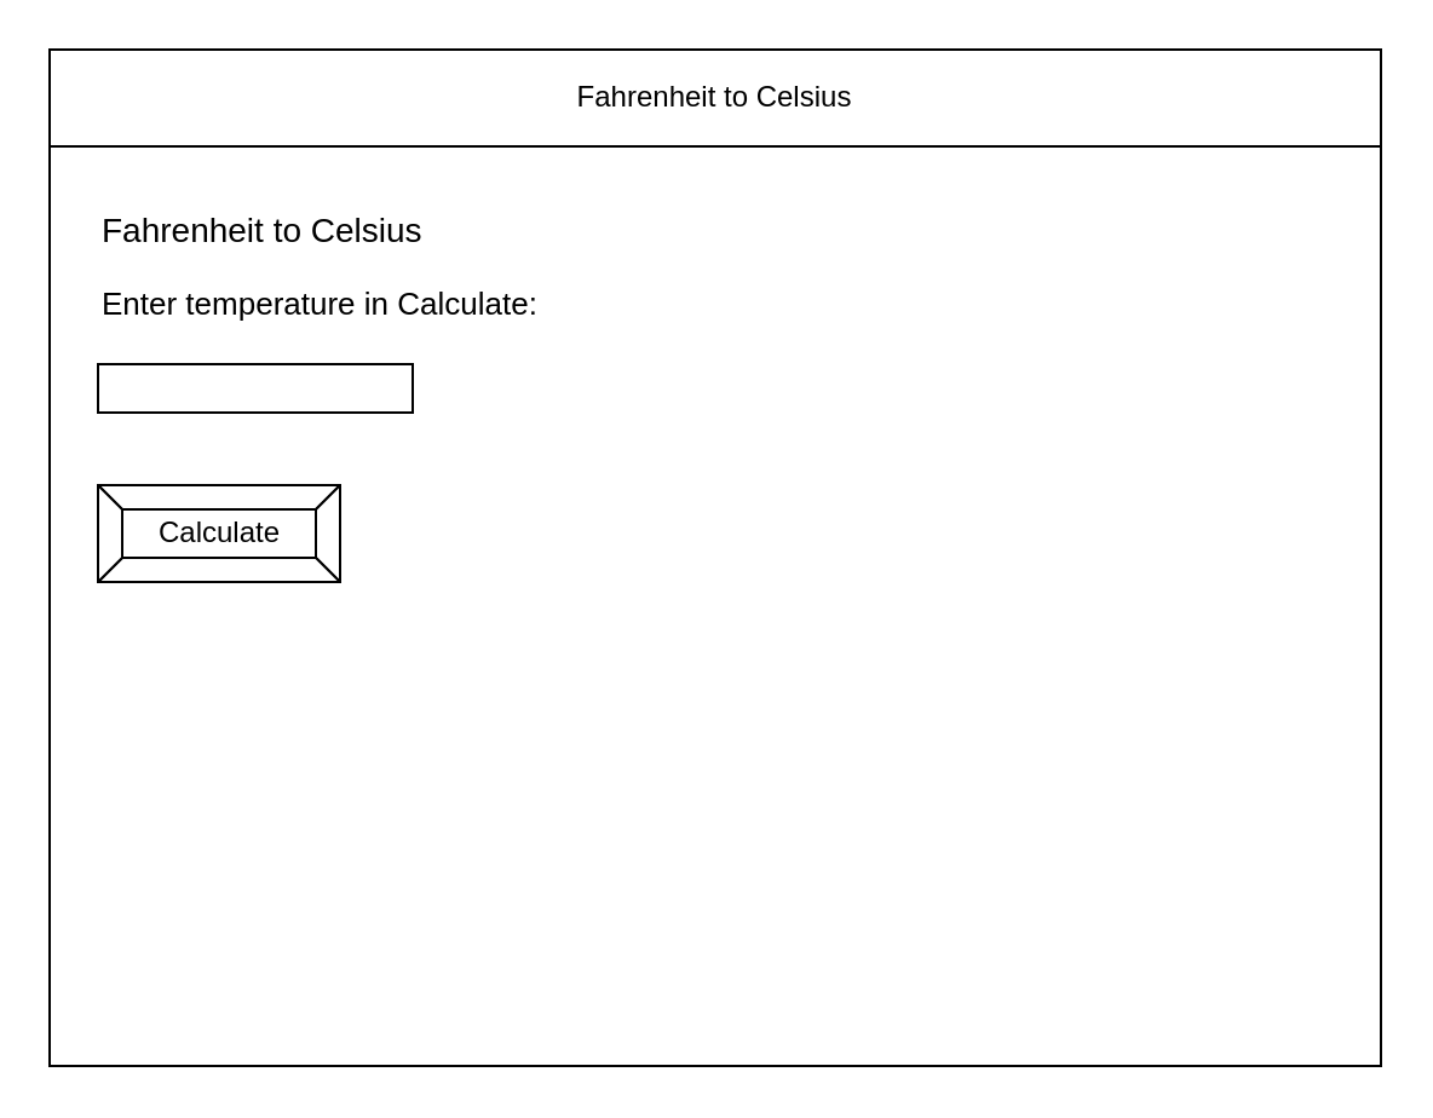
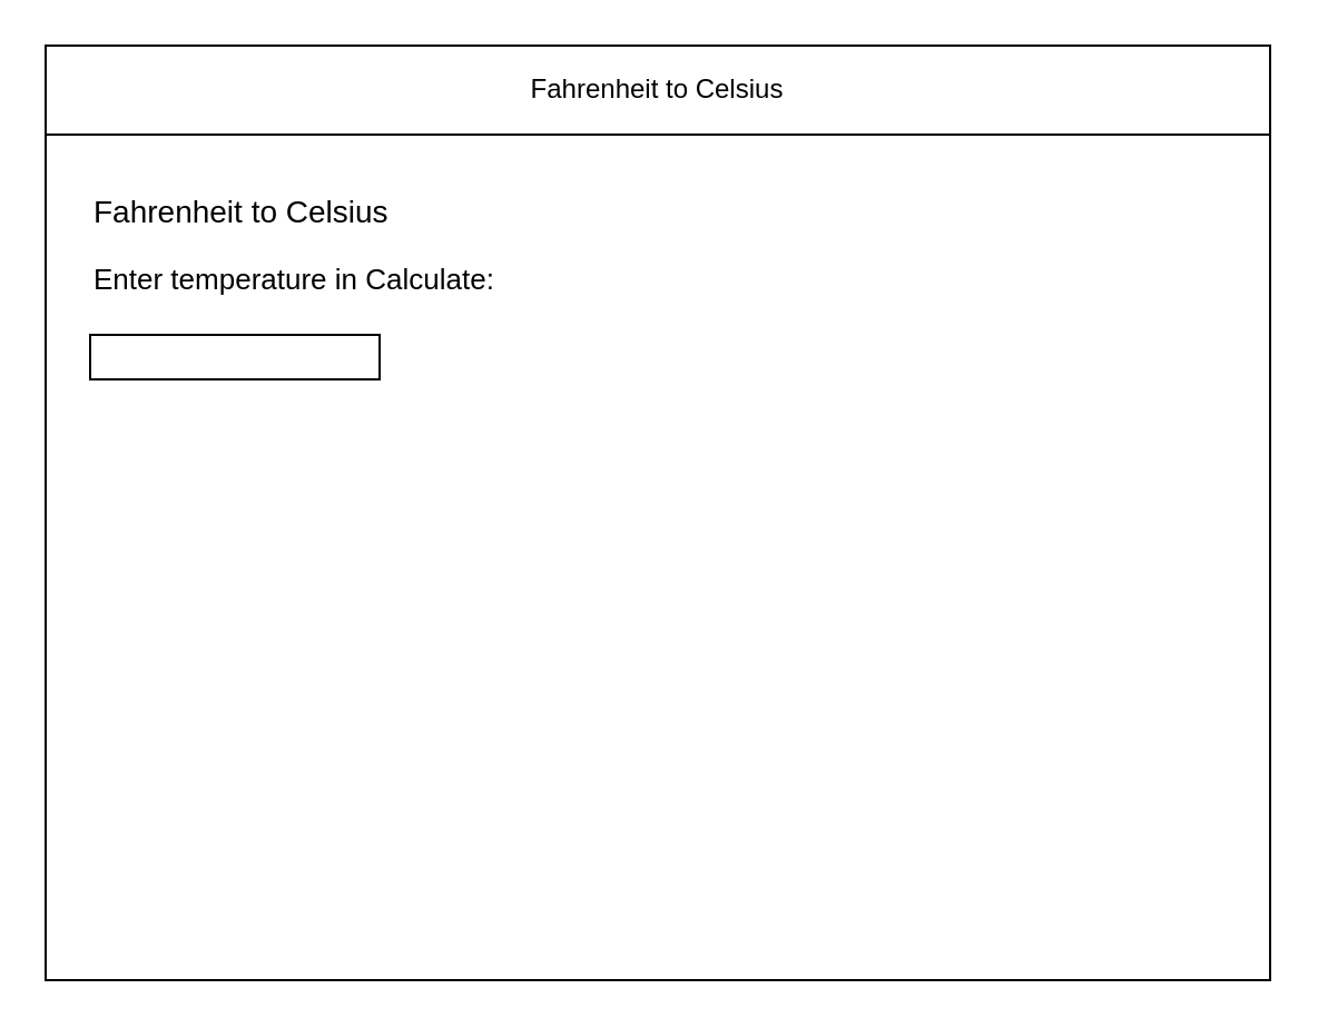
  <mxCell id="0" />
  <mxCell id="1" parent="0" />
  <mxCell id="2" value="" style="rounded=0;whiteSpace=wrap;html=1;" parent="1" vertex="1"><mxGeometry x="20" y="20" width="550" height="420" as="geometry" /></mxCell>
  <mxCell id="3" value="Fahrenheit to Celsius" style="rounded=0;whiteSpace=wrap;html=1;" parent="1" vertex="1"><mxGeometry x="20" y="20" width="550" height="40" as="geometry" /></mxCell>
- <mxCell id="4" value="Calculate" style="labelPosition=center;verticalLabelPosition=middle;align=center;html=1;shape=mxgraph.basic.button;dx=10;" parent="1" vertex="1"><mxGeometry x="40" y="200" width="100" height="40" as="geometry" /></mxCell>
  <mxCell id="5" value="&lt;font style=&quot;font-size: 14px&quot;&gt;Fahrenheit to Celsius&lt;/font&gt;" style="text;html=1;strokeColor=none;fillColor=none;align=left;verticalAlign=middle;whiteSpace=wrap;rounded=0;" vertex="1" parent="1"><mxGeometry x="40" y="80" width="280" height="30" as="geometry" /></mxCell>
  <mxCell id="6" value="Enter temperature in Calculate:" style="text;html=1;strokeColor=none;fillColor=none;align=left;verticalAlign=middle;whiteSpace=wrap;rounded=0;fontSize=13;" vertex="1" parent="1"><mxGeometry x="40" y="110" width="230" height="30" as="geometry" /></mxCell>
  <mxCell id="7" value="" style="rounded=0;whiteSpace=wrap;html=1;fontSize=13;" vertex="1" parent="1"><mxGeometry x="40" y="150" width="130" height="20" as="geometry" /></mxCell>
  <mxCell id="8" value="&lt;span style=&quot;font-family: &amp;#34;arial&amp;#34; , sans-serif ; text-align: left&quot;&gt;&lt;font style=&quot;font-size: 12px&quot; color=&quot;#ffffff&quot;&gt;℉&lt;/font&gt;&lt;/span&gt;" style="text;html=1;strokeColor=none;fillColor=none;align=center;verticalAlign=middle;whiteSpace=wrap;rounded=0;fontSize=13;" vertex="1" parent="1"><mxGeometry x="160" y="145" width="60" height="30" as="geometry" /></mxCell>
  <mxCell id="9" value="&lt;font color=&quot;#ffffff&quot;&gt;(x&lt;span style=&quot;font-family: &amp;#34;arial&amp;#34; , sans-serif&quot;&gt;℉ - 32&lt;/span&gt;) x 5/9 = ?℃&lt;/font&gt;" style="text;html=1;strokeColor=none;fillColor=none;align=left;verticalAlign=middle;whiteSpace=wrap;rounded=0;labelBackgroundColor=none;fontSize=12;" vertex="1" parent="1"><mxGeometry x="40" y="250" width="230" height="30" as="geometry" /></mxCell>
